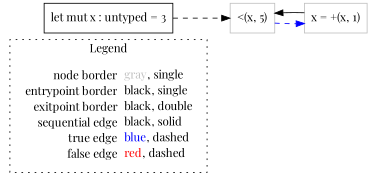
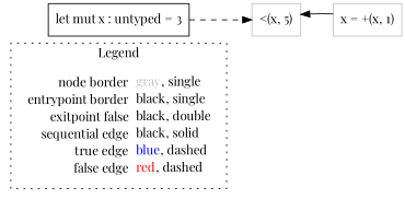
  digraph {
    fontname="Playfair Display"
    rankdir=LR
    node [fontname="Playfair Display" shape=rect color=gray]
    edge [color=black fontname="Playfair Display" style=dashed]
-   n1 [label=<<table border="0" cellpadding="2" cellspacing="0" cellborder="0"><tr><td align="right">node border&nbsp;</td><td align="left"><font color="gray">gray</font>, single</td></tr><tr><td align="right">entrypoint border&nbsp;</td><td align="left"><font color="black">black</font>, single</td></tr><tr><td align="right">exitpoint border&nbsp;</td><td align="left"><font color="black">black</font>, double</td></tr><tr><td align="right">sequential edge&nbsp;</td><td align="left"><font color="black">black</font>, solid</td></tr><tr><td align="right">true edge&nbsp;</td><td align="left"><font color="blue">blue</font>, dashed</td></tr><tr><td align="right">false edge&nbsp;</td><td align="left"><font color="red">red</font>, dashed</td></tr></table>> shape=plaintext color=""]
+   n1 [label=<<table border="0" cellpadding="2" cellspacing="0" cellborder="0"><tr><td align="right">node border&nbsp;</td><td align="left"><font color="gray">gray</font>, single</td></tr><tr><td align="right">entrypoint border&nbsp;</td><td align="left"><font color="black">black</font>, single</td></tr><tr><td align="right">exitpoint false&nbsp;</td><td align="left"><font color="black">black</font>, double</td></tr><tr><td align="right">sequential edge&nbsp;</td><td align="left"><font color="black">black</font>, solid</td></tr><tr><td align="right">true edge&nbsp;</td><td align="left"><font color="blue">blue</font>, dashed</td></tr><tr><td align="right">false edge&nbsp;</td><td align="left"><font color="red">red</font>, dashed</td></tr></table>> shape=plaintext color=""]
    n2 [color=black label=<let mut x : untyped = 3>]
    n3 [label=<&lt;(x, 5)>]
    n4 [label=<x = +(x, 1)>]
    subgraph cluster_1 {
      label=Legend
      style=dotted
      n1
    }
    n2 -> n3
-   n3 -> n4 [color=blue]
    n4 -> n3 [style=""]
  }
